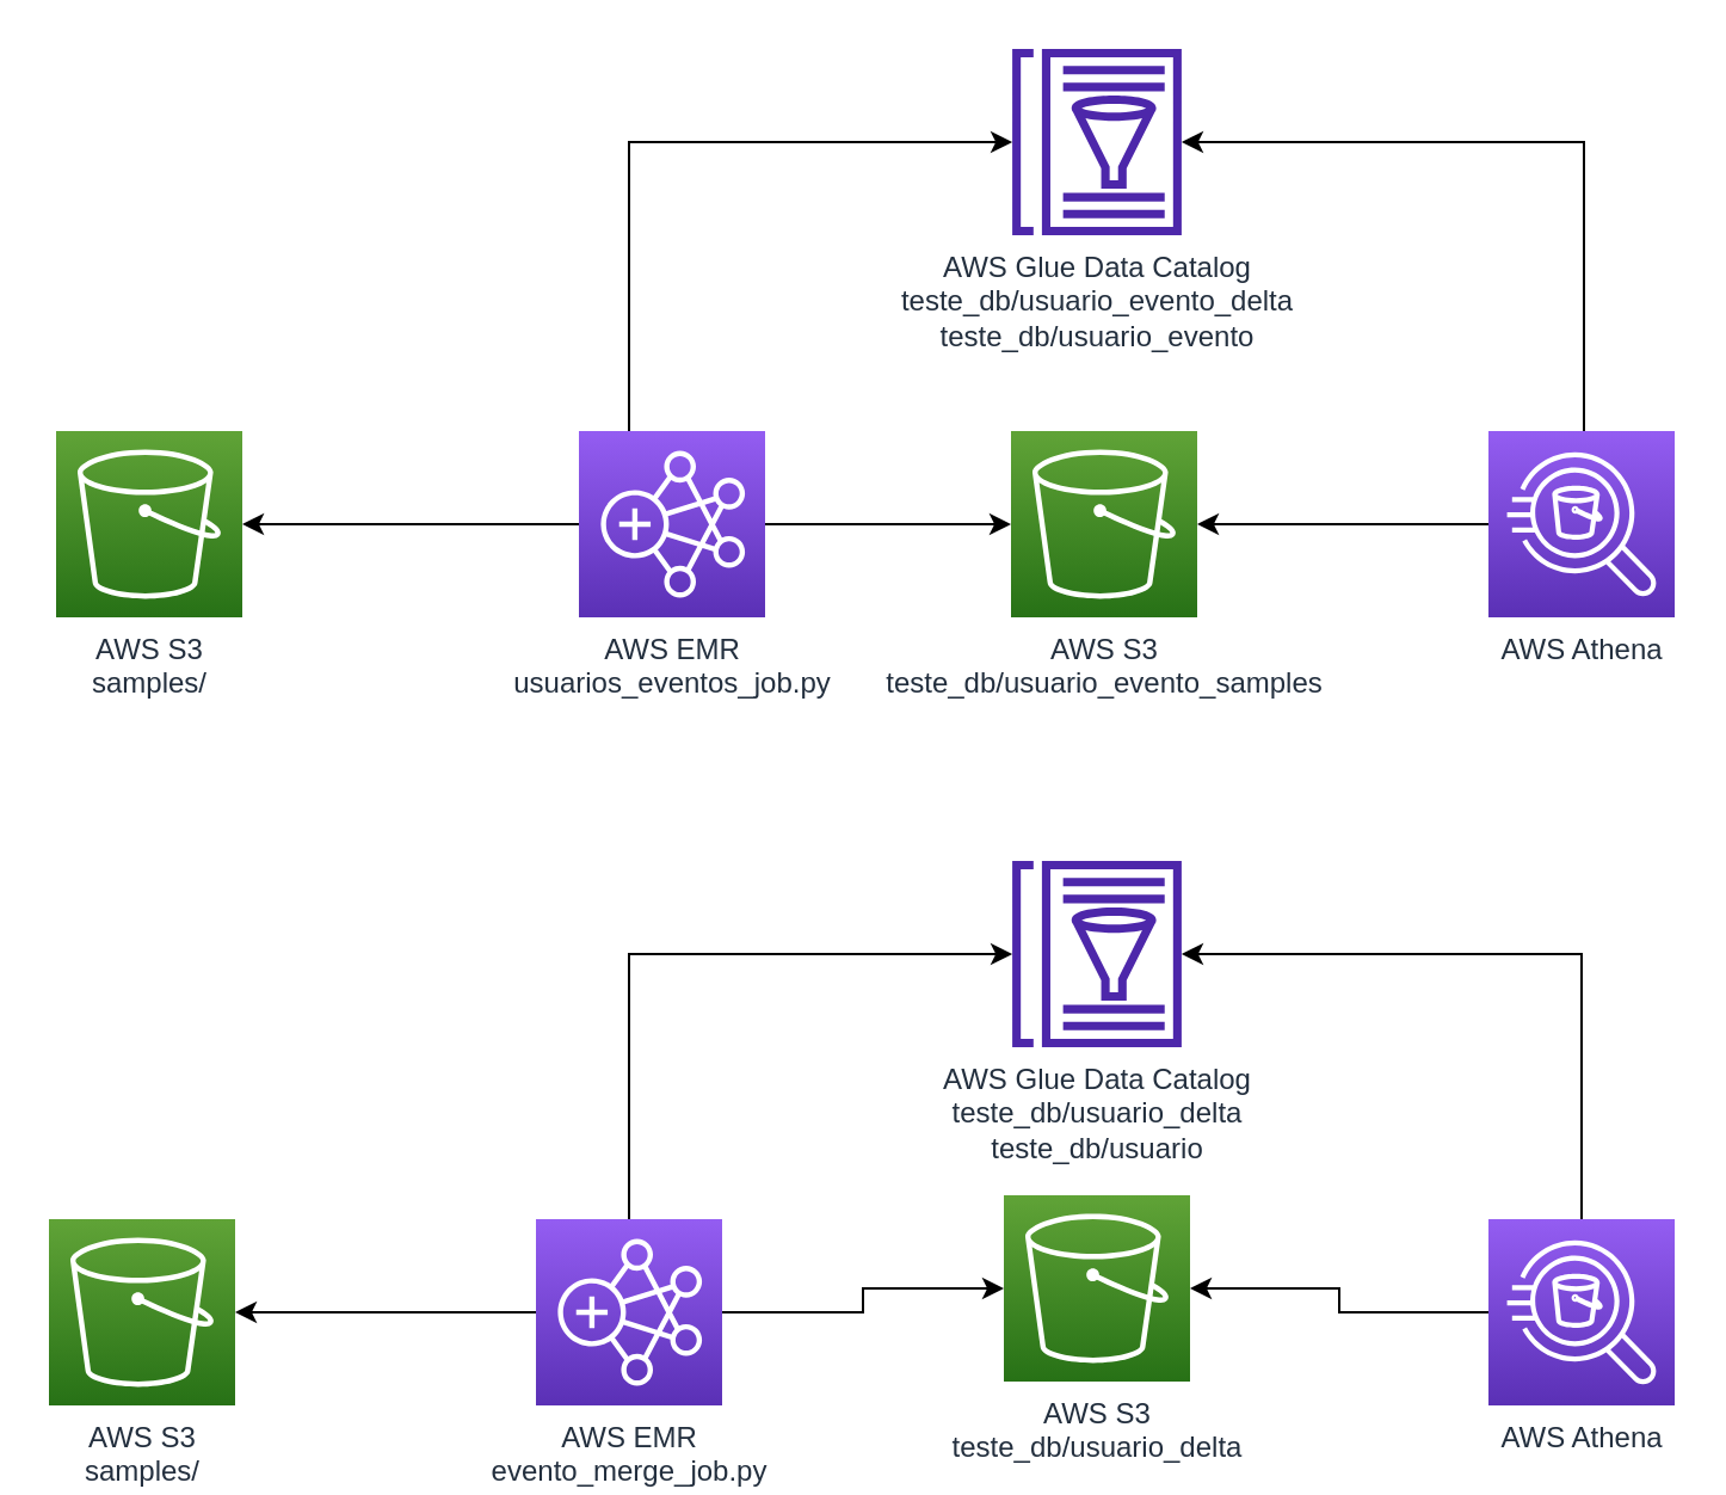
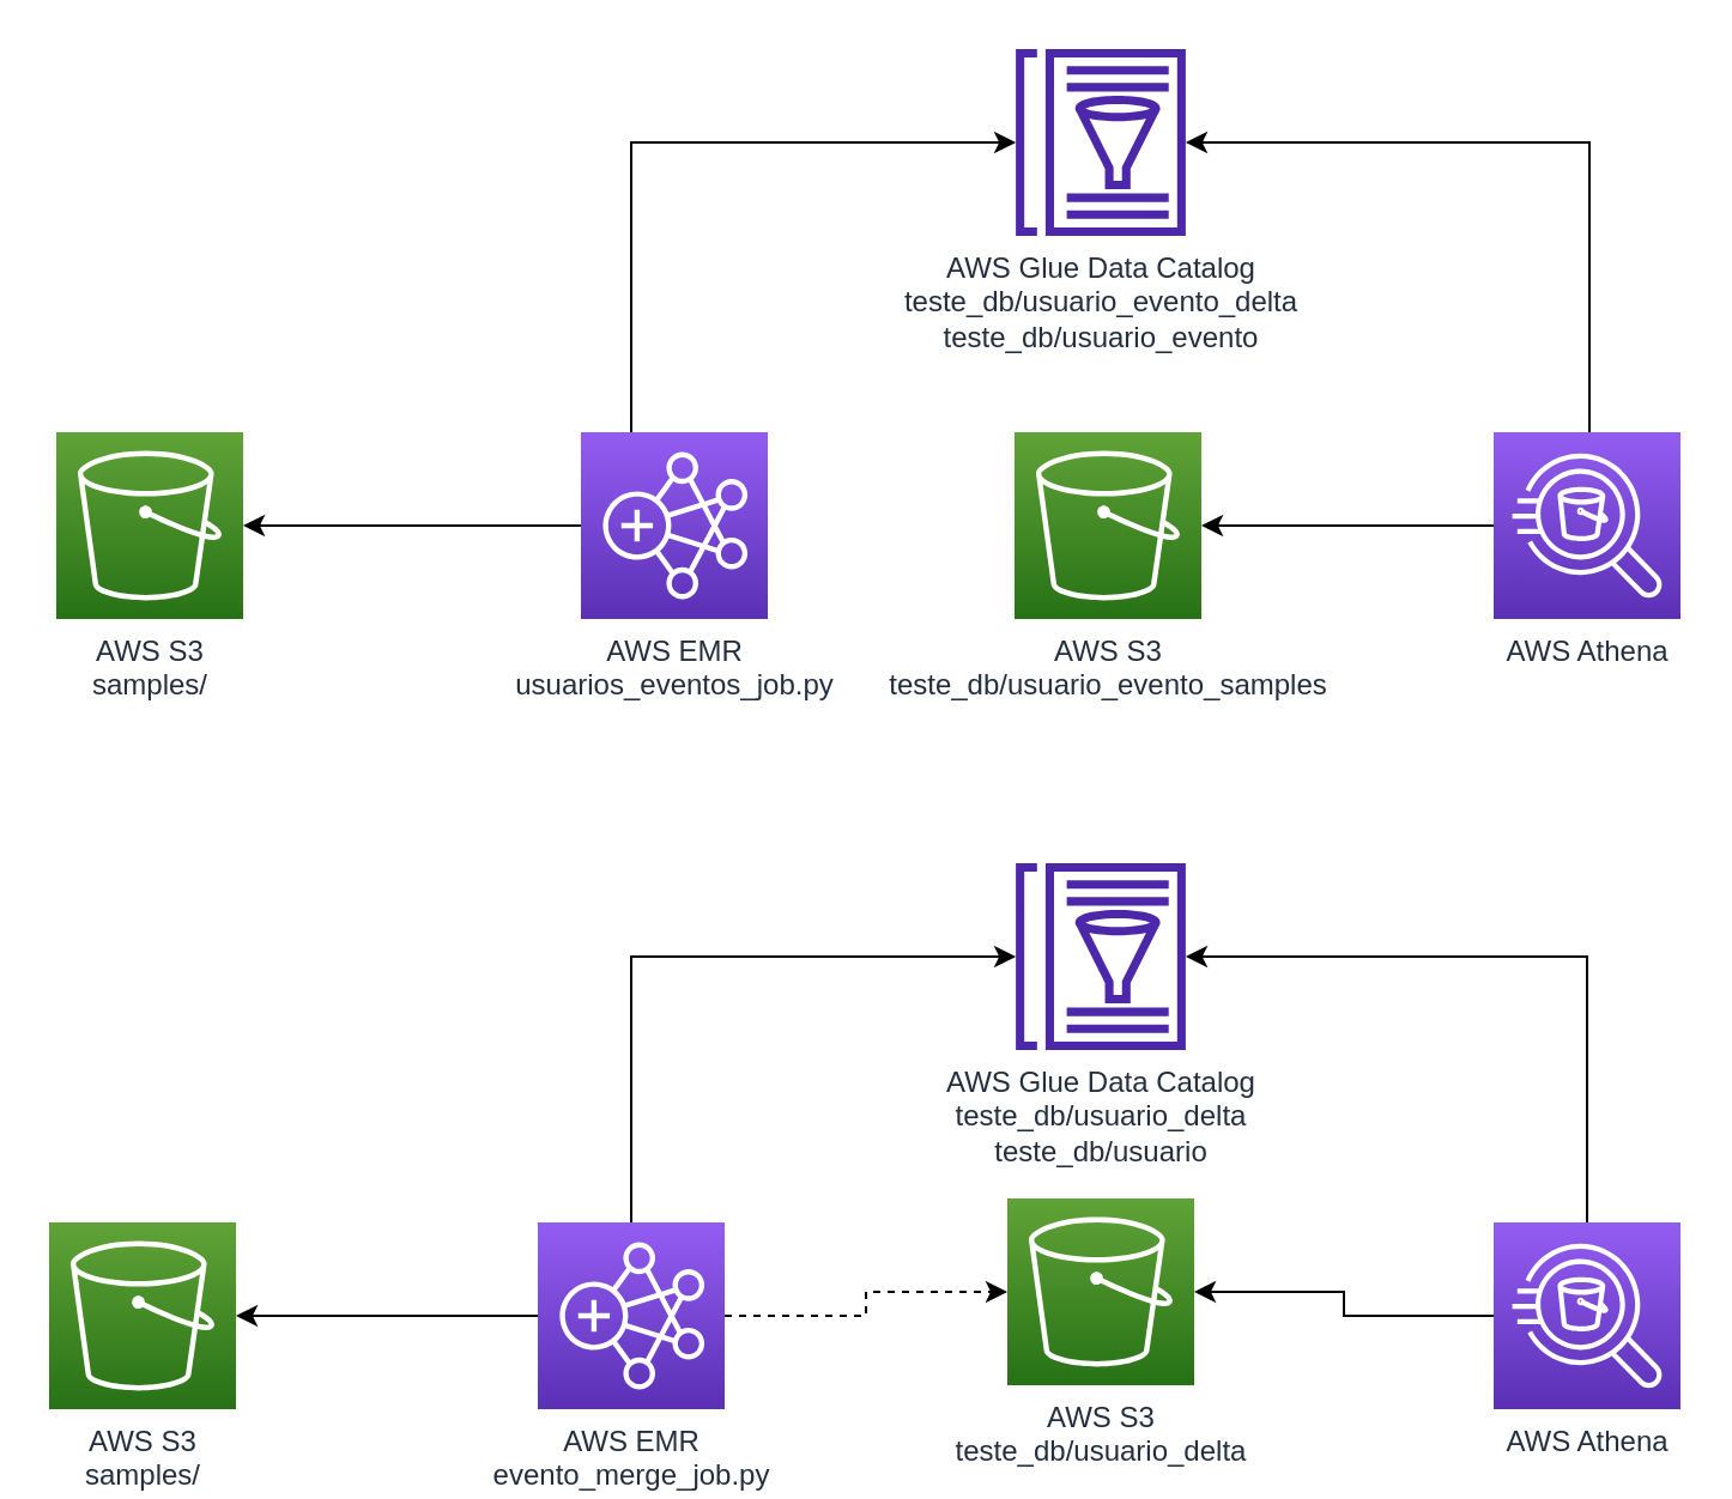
  <mxCell id="0" />
  <mxCell id="1" parent="0" />
  <mxCell id="2" value="AWS S3&lt;br&gt;samples/" style="sketch=0;points=[[0,0,0],[0.25,0,0],[0.5,0,0],[0.75,0,0],[1,0,0],[0,1,0],[0.25,1,0],[0.5,1,0],[0.75,1,0],[1,1,0],[0,0.25,0],[0,0.5,0],[0,0.75,0],[1,0.25,0],[1,0.5,0],[1,0.75,0]];outlineConnect=0;fontColor=#232F3E;gradientColor=#60A337;gradientDirection=north;fillColor=#277116;strokeColor=#ffffff;dashed=0;verticalLabelPosition=bottom;verticalAlign=top;align=center;html=1;fontSize=12;fontStyle=0;aspect=fixed;shape=mxgraph.aws4.resourceIcon;resIcon=mxgraph.aws4.s3;" vertex="1" parent="1"><mxGeometry x="20" y="510" width="78" height="78" as="geometry" /></mxCell>
- <mxCell id="3" style="edgeStyle=orthogonalEdgeStyle;rounded=0;orthogonalLoop=1;jettySize=auto;html=1;entryX=0;entryY=0.5;entryDx=0;entryDy=0;entryPerimeter=0;" edge="1" parent="1" source="6" target="7"><mxGeometry relative="1" as="geometry" /></mxCell>
+ <mxCell id="3" style="edgeStyle=orthogonalEdgeStyle;rounded=0;orthogonalLoop=1;jettySize=auto;html=1;entryX=0;entryY=0.5;entryDx=0;entryDy=0;entryPerimeter=0;dashed=1;" edge="1" parent="1" source="6" target="7"><mxGeometry relative="1" as="geometry" /></mxCell>
  <mxCell id="4" style="edgeStyle=orthogonalEdgeStyle;rounded=0;orthogonalLoop=1;jettySize=auto;html=1;entryX=1;entryY=0.5;entryDx=0;entryDy=0;entryPerimeter=0;" edge="1" parent="1" source="6" target="2"><mxGeometry relative="1" as="geometry" /></mxCell>
  <mxCell id="5" style="edgeStyle=orthogonalEdgeStyle;rounded=0;orthogonalLoop=1;jettySize=auto;html=1;" edge="1" parent="1" source="6" target="18"><mxGeometry relative="1" as="geometry"><Array as="points"><mxPoint x="263" y="399" /></Array></mxGeometry></mxCell>
  <mxCell id="6" value="AWS EMR&lt;br&gt;evento_merge_job.py" style="sketch=0;points=[[0,0,0],[0.25,0,0],[0.5,0,0],[0.75,0,0],[1,0,0],[0,1,0],[0.25,1,0],[0.5,1,0],[0.75,1,0],[1,1,0],[0,0.25,0],[0,0.5,0],[0,0.75,0],[1,0.25,0],[1,0.5,0],[1,0.75,0]];outlineConnect=0;fontColor=#232F3E;gradientColor=#945DF2;gradientDirection=north;fillColor=#5A30B5;strokeColor=#ffffff;dashed=0;verticalLabelPosition=bottom;verticalAlign=top;align=center;html=1;fontSize=12;fontStyle=0;aspect=fixed;shape=mxgraph.aws4.resourceIcon;resIcon=mxgraph.aws4.emr;" vertex="1" parent="1"><mxGeometry x="224" y="510" width="78" height="78" as="geometry" /></mxCell>
  <mxCell id="7" value="AWS S3&lt;br&gt;teste_db/usuario_delta" style="sketch=0;points=[[0,0,0],[0.25,0,0],[0.5,0,0],[0.75,0,0],[1,0,0],[0,1,0],[0.25,1,0],[0.5,1,0],[0.75,1,0],[1,1,0],[0,0.25,0],[0,0.5,0],[0,0.75,0],[1,0.25,0],[1,0.5,0],[1,0.75,0]];outlineConnect=0;fontColor=#232F3E;gradientColor=#60A337;gradientDirection=north;fillColor=#277116;strokeColor=#ffffff;dashed=0;verticalLabelPosition=bottom;verticalAlign=top;align=center;html=1;fontSize=12;fontStyle=0;aspect=fixed;shape=mxgraph.aws4.resourceIcon;resIcon=mxgraph.aws4.s3;" vertex="1" parent="1"><mxGeometry x="420" y="500" width="78" height="78" as="geometry" /></mxCell>
  <mxCell id="8" style="edgeStyle=orthogonalEdgeStyle;rounded=0;orthogonalLoop=1;jettySize=auto;html=1;entryX=1;entryY=0.5;entryDx=0;entryDy=0;entryPerimeter=0;" edge="1" parent="1" source="11" target="12"><mxGeometry relative="1" as="geometry" /></mxCell>
- <mxCell id="9" style="edgeStyle=orthogonalEdgeStyle;rounded=0;orthogonalLoop=1;jettySize=auto;html=1;entryX=0;entryY=0.5;entryDx=0;entryDy=0;entryPerimeter=0;" edge="1" parent="1" source="11" target="13"><mxGeometry relative="1" as="geometry" /></mxCell>
  <mxCell id="10" style="edgeStyle=orthogonalEdgeStyle;rounded=0;orthogonalLoop=1;jettySize=auto;html=1;" edge="1" parent="1" source="11" target="14"><mxGeometry relative="1" as="geometry"><Array as="points"><mxPoint x="263" y="59" /></Array></mxGeometry></mxCell>
  <mxCell id="11" value="AWS EMR&lt;br&gt;usuarios_eventos_job.py" style="sketch=0;points=[[0,0,0],[0.25,0,0],[0.5,0,0],[0.75,0,0],[1,0,0],[0,1,0],[0.25,1,0],[0.5,1,0],[0.75,1,0],[1,1,0],[0,0.25,0],[0,0.5,0],[0,0.75,0],[1,0.25,0],[1,0.5,0],[1,0.75,0]];outlineConnect=0;fontColor=#232F3E;gradientColor=#945DF2;gradientDirection=north;fillColor=#5A30B5;strokeColor=#ffffff;dashed=0;verticalLabelPosition=bottom;verticalAlign=top;align=center;html=1;fontSize=12;fontStyle=0;aspect=fixed;shape=mxgraph.aws4.resourceIcon;resIcon=mxgraph.aws4.emr;" vertex="1" parent="1"><mxGeometry x="242" y="180" width="78" height="78" as="geometry" /></mxCell>
  <mxCell id="12" value="AWS S3&lt;br&gt;samples/" style="sketch=0;points=[[0,0,0],[0.25,0,0],[0.5,0,0],[0.75,0,0],[1,0,0],[0,1,0],[0.25,1,0],[0.5,1,0],[0.75,1,0],[1,1,0],[0,0.25,0],[0,0.5,0],[0,0.75,0],[1,0.25,0],[1,0.5,0],[1,0.75,0]];outlineConnect=0;fontColor=#232F3E;gradientColor=#60A337;gradientDirection=north;fillColor=#277116;strokeColor=#ffffff;dashed=0;verticalLabelPosition=bottom;verticalAlign=top;align=center;html=1;fontSize=12;fontStyle=0;aspect=fixed;shape=mxgraph.aws4.resourceIcon;resIcon=mxgraph.aws4.s3;" vertex="1" parent="1"><mxGeometry x="23" y="180" width="78" height="78" as="geometry" /></mxCell>
  <mxCell id="13" value="AWS S3&lt;br&gt;teste_db/usuario_evento_samples" style="sketch=0;points=[[0,0,0],[0.25,0,0],[0.5,0,0],[0.75,0,0],[1,0,0],[0,1,0],[0.25,1,0],[0.5,1,0],[0.75,1,0],[1,1,0],[0,0.25,0],[0,0.5,0],[0,0.75,0],[1,0.25,0],[1,0.5,0],[1,0.75,0]];outlineConnect=0;fontColor=#232F3E;gradientColor=#60A337;gradientDirection=north;fillColor=#277116;strokeColor=#ffffff;dashed=0;verticalLabelPosition=bottom;verticalAlign=top;align=center;html=1;fontSize=12;fontStyle=0;aspect=fixed;shape=mxgraph.aws4.resourceIcon;resIcon=mxgraph.aws4.s3;" vertex="1" parent="1"><mxGeometry x="423" y="180" width="78" height="78" as="geometry" /></mxCell>
  <mxCell id="14" value="AWS Glue Data Catalog&lt;br&gt;teste_db/usuario_evento_delta&lt;br&gt;teste_db/usuario_evento" style="sketch=0;outlineConnect=0;fontColor=#232F3E;gradientColor=none;fillColor=#4D27AA;strokeColor=none;dashed=0;verticalLabelPosition=bottom;verticalAlign=top;align=center;html=1;fontSize=12;fontStyle=0;aspect=fixed;pointerEvents=1;shape=mxgraph.aws4.glue_data_catalog;" vertex="1" parent="1"><mxGeometry x="423" y="20" width="72" height="78" as="geometry" /></mxCell>
  <mxCell id="15" style="edgeStyle=orthogonalEdgeStyle;rounded=0;orthogonalLoop=1;jettySize=auto;html=1;entryX=1;entryY=0.5;entryDx=0;entryDy=0;entryPerimeter=0;" edge="1" parent="1" source="17" target="13"><mxGeometry relative="1" as="geometry" /></mxCell>
  <mxCell id="16" style="edgeStyle=orthogonalEdgeStyle;rounded=0;orthogonalLoop=1;jettySize=auto;html=1;" edge="1" parent="1" source="17" target="14"><mxGeometry relative="1" as="geometry"><Array as="points"><mxPoint x="663" y="59" /></Array></mxGeometry></mxCell>
  <mxCell id="17" value="AWS Athena" style="sketch=0;points=[[0,0,0],[0.25,0,0],[0.5,0,0],[0.75,0,0],[1,0,0],[0,1,0],[0.25,1,0],[0.5,1,0],[0.75,1,0],[1,1,0],[0,0.25,0],[0,0.5,0],[0,0.75,0],[1,0.25,0],[1,0.5,0],[1,0.75,0]];outlineConnect=0;fontColor=#232F3E;gradientColor=#945DF2;gradientDirection=north;fillColor=#5A30B5;strokeColor=#ffffff;dashed=0;verticalLabelPosition=bottom;verticalAlign=top;align=center;html=1;fontSize=12;fontStyle=0;aspect=fixed;shape=mxgraph.aws4.resourceIcon;resIcon=mxgraph.aws4.athena;" vertex="1" parent="1"><mxGeometry x="623" y="180" width="78" height="78" as="geometry" /></mxCell>
  <mxCell id="18" value="AWS Glue Data Catalog&lt;br&gt;teste_db/usuario_delta&lt;br&gt;teste_db/usuario" style="sketch=0;outlineConnect=0;fontColor=#232F3E;gradientColor=none;fillColor=#4D27AA;strokeColor=none;dashed=0;verticalLabelPosition=bottom;verticalAlign=top;align=center;html=1;fontSize=12;fontStyle=0;aspect=fixed;pointerEvents=1;shape=mxgraph.aws4.glue_data_catalog;" vertex="1" parent="1"><mxGeometry x="423" y="360" width="72" height="78" as="geometry" /></mxCell>
  <mxCell id="19" style="edgeStyle=orthogonalEdgeStyle;rounded=0;orthogonalLoop=1;jettySize=auto;html=1;entryX=1;entryY=0.5;entryDx=0;entryDy=0;entryPerimeter=0;" edge="1" parent="1" source="21" target="7"><mxGeometry relative="1" as="geometry" /></mxCell>
  <mxCell id="20" style="edgeStyle=orthogonalEdgeStyle;rounded=0;orthogonalLoop=1;jettySize=auto;html=1;" edge="1" parent="1" source="21" target="18"><mxGeometry relative="1" as="geometry"><Array as="points"><mxPoint x="662" y="399" /></Array></mxGeometry></mxCell>
  <mxCell id="21" value="AWS Athena" style="sketch=0;points=[[0,0,0],[0.25,0,0],[0.5,0,0],[0.75,0,0],[1,0,0],[0,1,0],[0.25,1,0],[0.5,1,0],[0.75,1,0],[1,1,0],[0,0.25,0],[0,0.5,0],[0,0.75,0],[1,0.25,0],[1,0.5,0],[1,0.75,0]];outlineConnect=0;fontColor=#232F3E;gradientColor=#945DF2;gradientDirection=north;fillColor=#5A30B5;strokeColor=#ffffff;dashed=0;verticalLabelPosition=bottom;verticalAlign=top;align=center;html=1;fontSize=12;fontStyle=0;aspect=fixed;shape=mxgraph.aws4.resourceIcon;resIcon=mxgraph.aws4.athena;" vertex="1" parent="1"><mxGeometry x="623" y="510" width="78" height="78" as="geometry" /></mxCell>
